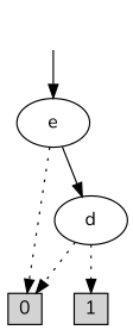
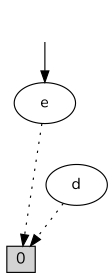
  digraph {
    fontname=Nunito
    node [fontname=Nunito]
    edge [fontname=Nunito style=dotted]
    init__ [height=0 style=invis width=0]
    n2 [label=e]
    n3 [label=d]
    n4 [height=0.3 label=0 shape=box style=filled width=0.3]
-   n5 [height=0.3 label=1 shape=box style=filled width=0.3]
    init__ -> n2 [style=""]
-   n2 -> n3 [style=filled]
    n2 -> n4
    n3 -> n4
-   n3 -> n5
  }
